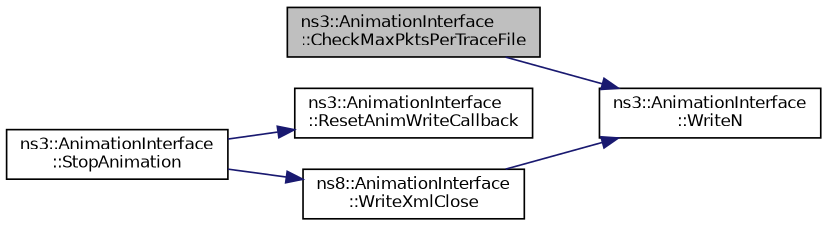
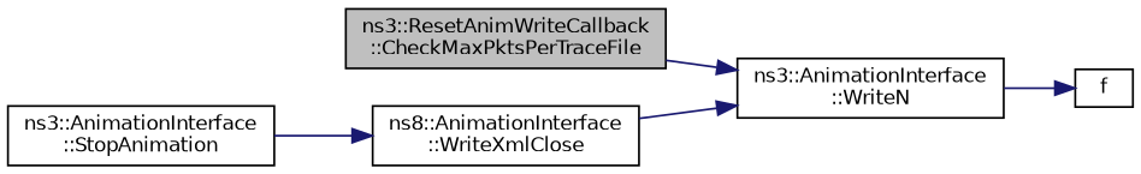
  digraph {
    rankdir=LR
    node [color=black fillcolor=white fontname=Helvetica fontsize=10 shape=record style=filled]
    edge [color=midnightblue fontname=Helvetica fontsize=10 labelfontname=Helvetica labelfontsize=10 style=solid]
-   n1 [fillcolor=grey75 fontcolor=black height=0.2 label="ns3::AnimationInterface\l::CheckMaxPktsPerTraceFile" width=0.4]
+   n1 [fillcolor=grey75 fontcolor=black height=0.2 label="ns3::ResetAnimWriteCallback\l::CheckMaxPktsPerTraceFile" width=0.4]
    n2 [height=0.2 label="ns3::AnimationInterface\l::WriteN" width=0.4]
    n3 [height=0.2 label="ns3::AnimationInterface\l::StopAnimation" width=0.4]
-   n4 [height=0.2 label="ns3::AnimationInterface\l::ResetAnimWriteCallback" width=0.4]
    n5 [height=0.2 label="ns8::AnimationInterface\l::WriteXmlClose" width=0.4]
+   n6 [height=0.2 label=f width=0.4]
    n1 -> n2
-   n3 -> n4
+   n2 -> n6
    n3 -> n5
    n5 -> n2
  }
